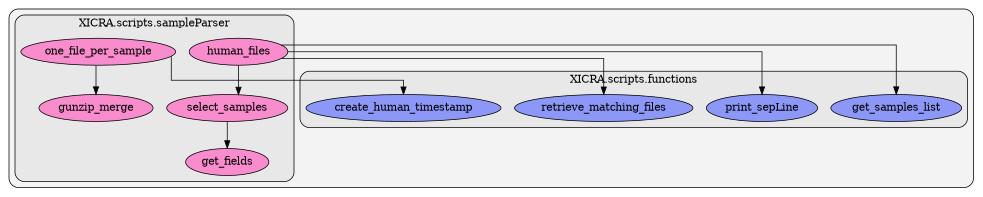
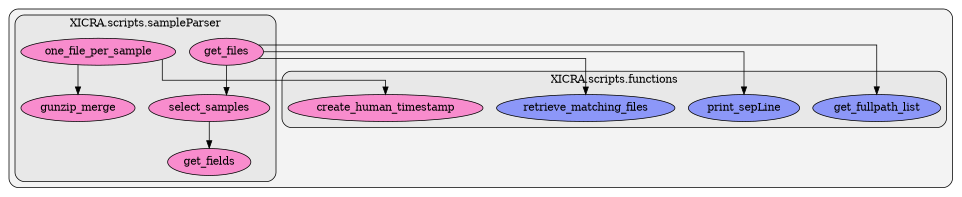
  digraph {
    clusterrank=local
    rankdir=TB
    splines=ortho
    node [fillcolor="#ff65c1b2" fontcolor="#000000" group=18 style=filled]
    edge [color="#000000" style=solid]
-   n1 [fillcolor="#6575ffb2" group=13 label=create_human_timestamp]
-   n2 [fillcolor="#6575ffb2" group=13 label=get_samples_list]
+   n1 [group=13 label=create_human_timestamp]
+   n2 [fillcolor="#6575ffb2" group=13 label=get_fullpath_list]
    n3 [fillcolor="#6575ffb2" group=13 label=print_sepLine]
    n4 [fillcolor="#6575ffb2" group=13 label=retrieve_matching_files]
    n5 [label=get_fields]
-   n6 [label=human_files]
+   n6 [label=get_files]
    n7 [label=gunzip_merge]
    n8 [label=one_file_per_sample]
    n9 [label=select_samples]
    subgraph cluster_1 {
      fillcolor="#80808018"
      style="filled,rounded"
      subgraph cluster_2 {
        fillcolor="#80808018"
        label="XICRA.scripts.functions"
        style="filled,rounded"
        n1
        n2
        n3
        n4
      }
      subgraph cluster_3 {
        fillcolor="#80808018"
        label="XICRA.scripts.sampleParser"
        style="filled,rounded"
        n5
        n6
        n7
        n8
        n9
      }
    }
    n6 -> n2
    n6 -> n3
    n6 -> n4
    n6 -> n9
    n8 -> n1
    n8 -> n7
    n9 -> n5
  }
